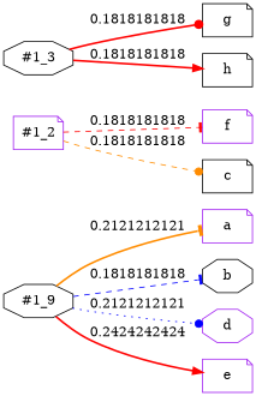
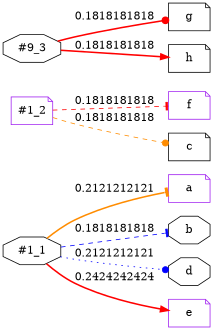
  digraph {
    rankdir=LR
    node [color=black shape=note style="setlinewidth(1)"]
    edge [arrowhead=tee color=red style=bold]
-   n1 [label="#1_9" shape=octagon]
+   n1 [label="#1_1" shape=octagon]
    n2 [color=purple label=a]
    n3 [label=b shape=octagon]
-   n4 [color=purple label=d shape=octagon]
+   n4 [label=d shape=octagon]
    n5 [color=purple label=e]
    n6 [color=purple label="#1_2"]
    n7 [color=purple label=f]
    n8 [label=c]
-   n9 [label="#1_3" shape=octagon]
+   n9 [label="#9_3" shape=octagon]
    n10 [label=g]
    n11 [label=h]
    n1 -> n2 [color=darkorange label=0.2121212121]
    n1 -> n3 [color=blue label=0.1818181818 style=dashed]
    n1 -> n4 [arrowhead=dot color=blue label=0.2121212121 style=dotted]
    n1 -> n5 [arrowhead=normal label=0.2424242424]
    n6 -> n7 [label=0.1818181818 style=dashed]
    n6 -> n8 [arrowhead=dot color=darkorange label=0.1818181818 style=dashed]
    n9 -> n10 [arrowhead=dot label=0.1818181818]
    n9 -> n11 [arrowhead=normal label=0.1818181818]
  }
